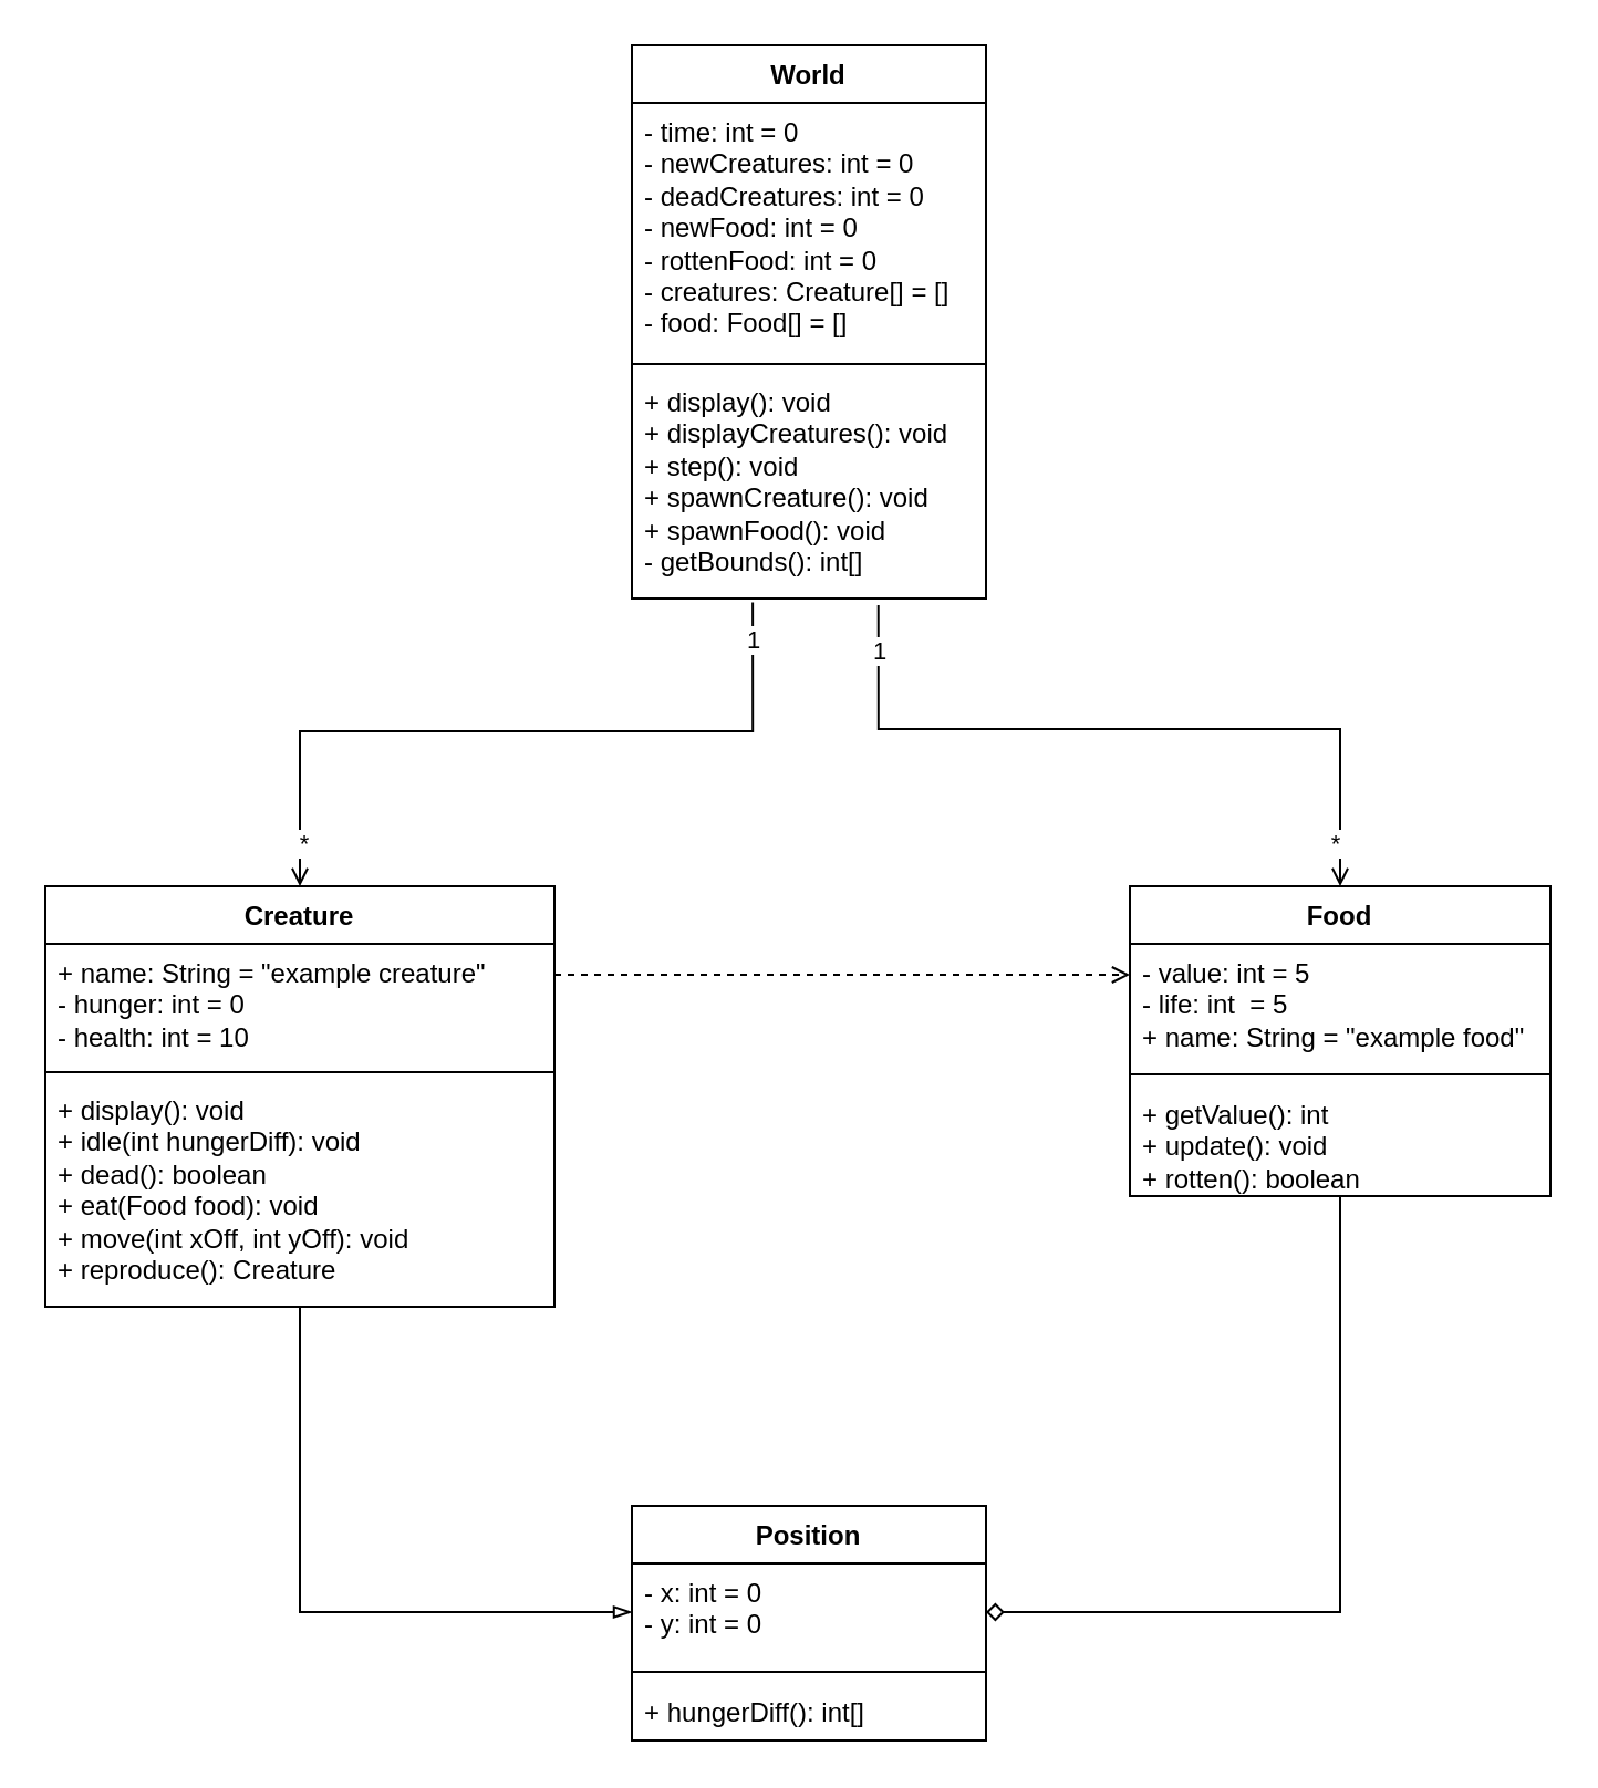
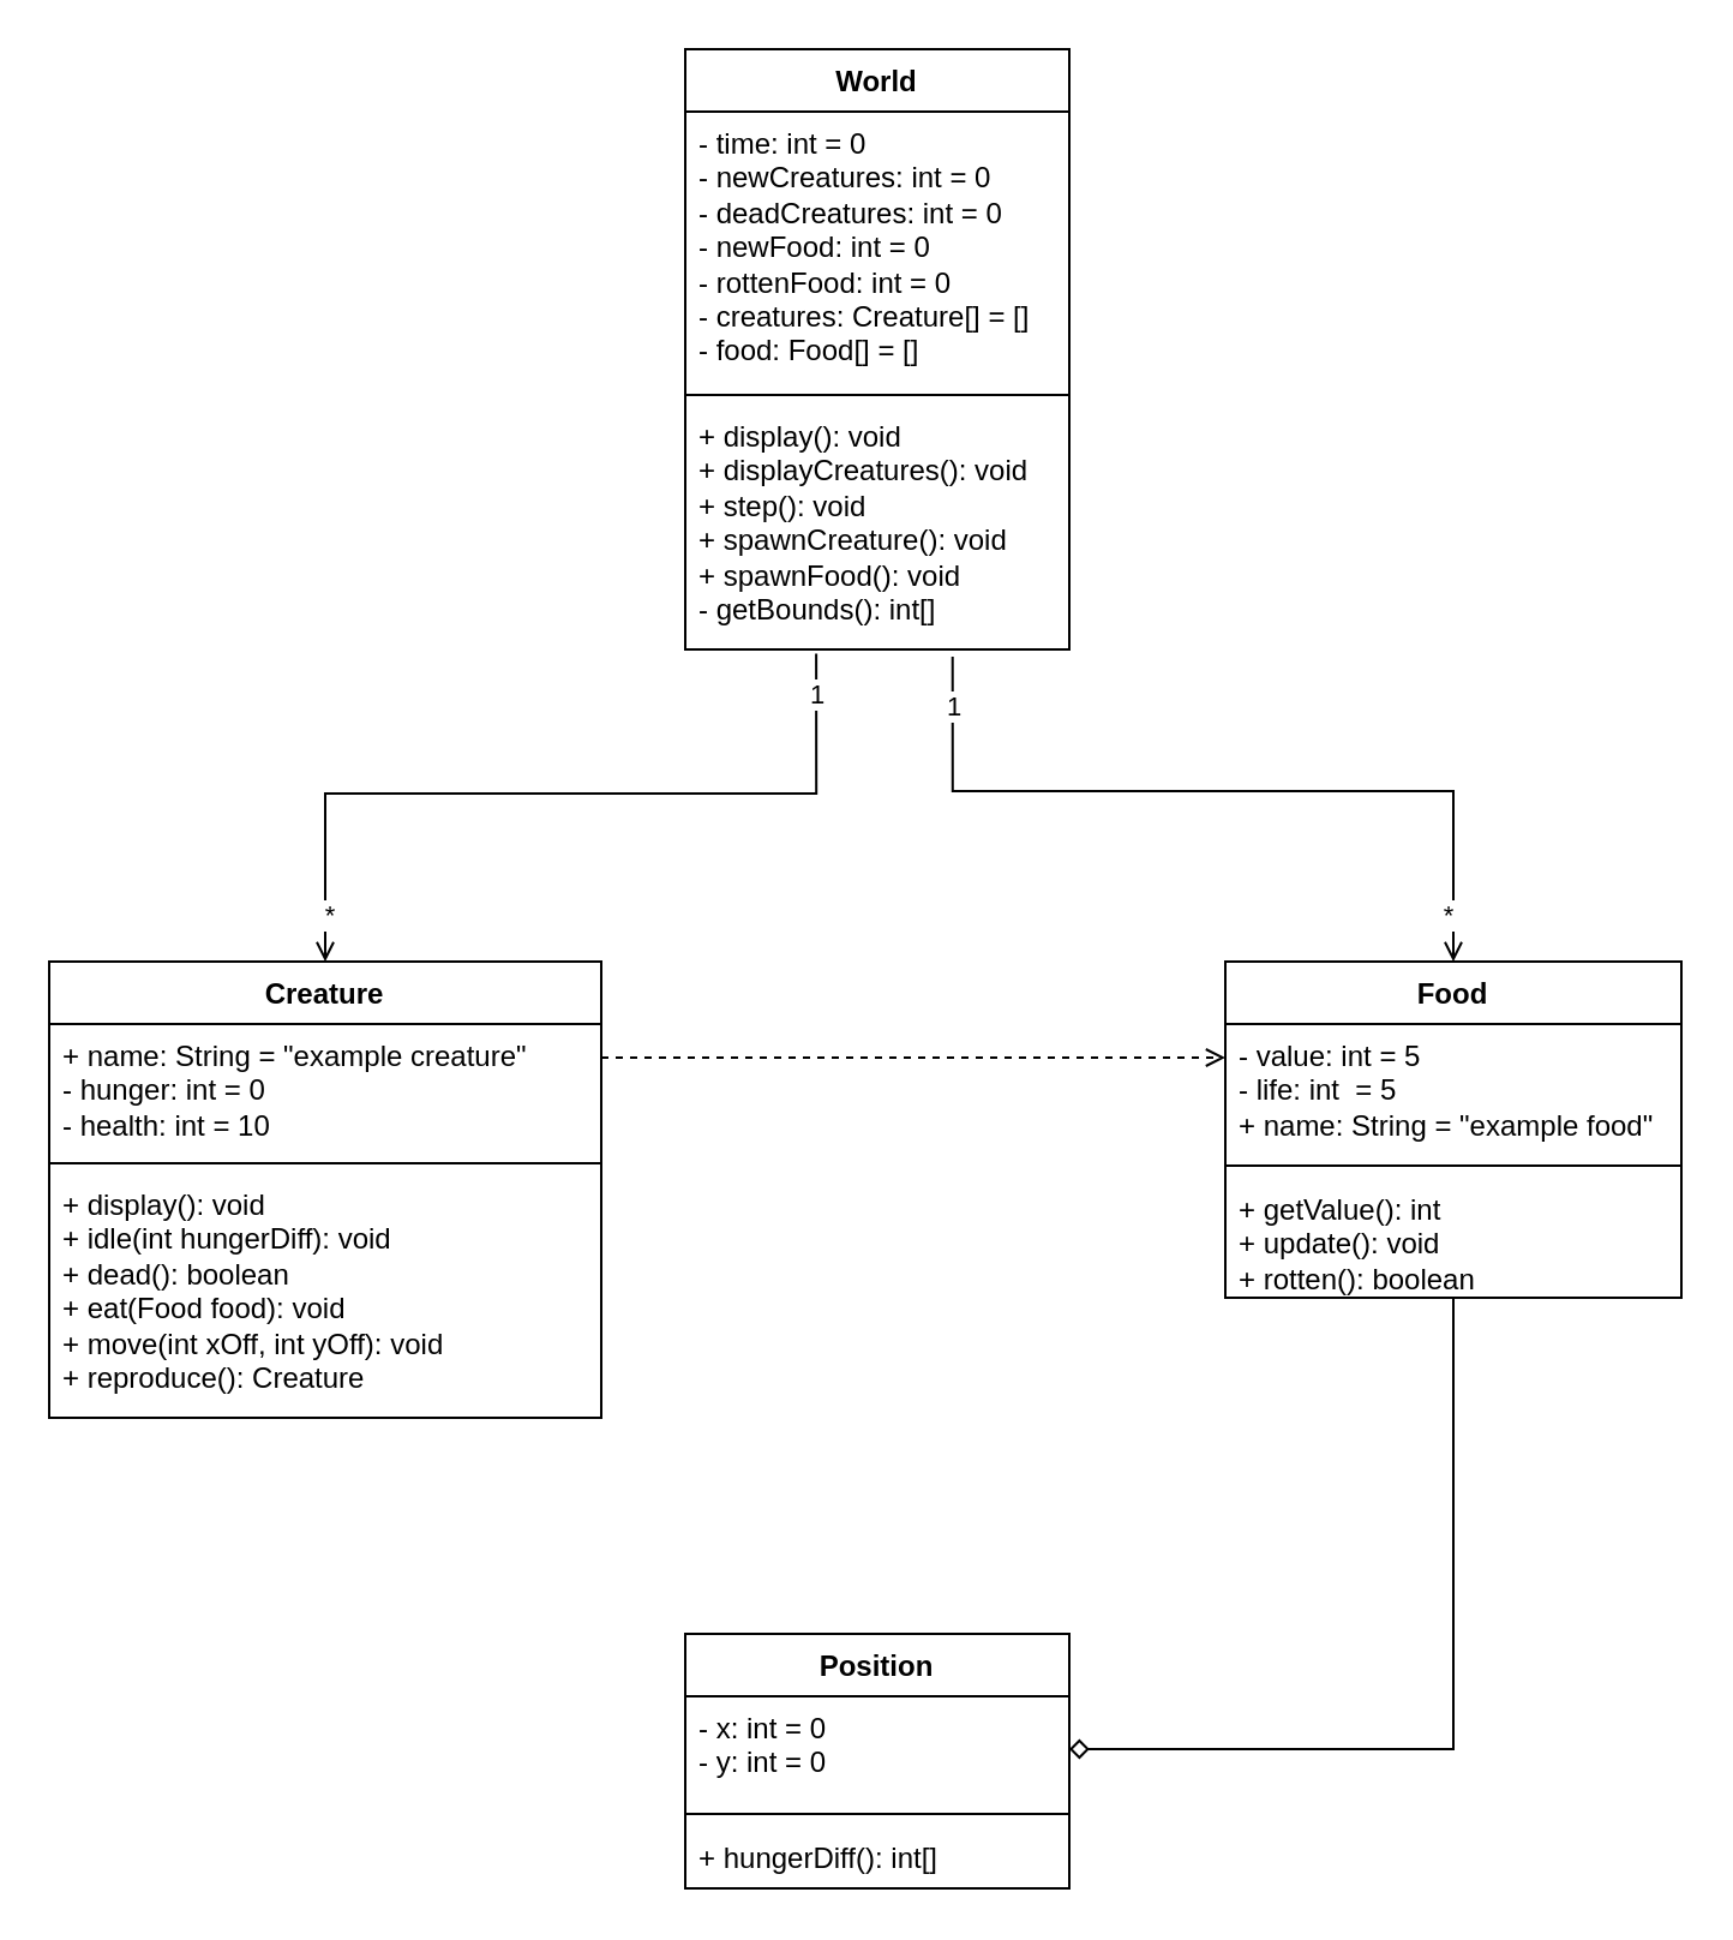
  <mxCell id="0" />
  <mxCell id="1" parent="0" />
  <mxCell id="2" value="World" style="swimlane;fontStyle=1;align=center;verticalAlign=top;childLayout=stackLayout;horizontal=1;startSize=26;horizontalStack=0;resizeParent=1;resizeParentMax=0;resizeLast=0;collapsible=1;marginBottom=0;whiteSpace=wrap;html=1;" parent="1" vertex="1"><mxGeometry x="285" y="20" width="160" height="250" as="geometry" /></mxCell>
  <mxCell id="3" value="- time: int = 0&lt;br&gt;- newCreatures: int = 0&lt;br&gt;- deadCreatures: int = 0&lt;br&gt;- newFood: int = 0&lt;br&gt;- rottenFood: int = 0&lt;br&gt;- creatures: Creature[] = []&lt;br&gt;- food: Food[] = []" style="text;strokeColor=none;fillColor=none;align=left;verticalAlign=top;spacingLeft=4;spacingRight=4;overflow=hidden;rotatable=0;points=[[0,0.5],[1,0.5]];portConstraint=eastwest;whiteSpace=wrap;html=1;" parent="2" vertex="1"><mxGeometry y="26" width="160" height="114" as="geometry" /></mxCell>
  <mxCell id="4" value="" style="line;strokeWidth=1;fillColor=none;align=left;verticalAlign=middle;spacingTop=-1;spacingLeft=3;spacingRight=3;rotatable=0;labelPosition=right;points=[];portConstraint=eastwest;strokeColor=inherit;" parent="2" vertex="1"><mxGeometry y="140" width="160" height="8" as="geometry" /></mxCell>
  <mxCell id="5" value="+ display(): void&lt;br&gt;+ displayCreatures(): void&lt;br&gt;+ step(): void&lt;br&gt;+ spawnCreature(): void&lt;br&gt;+ spawnFood(): void&lt;br&gt;- getBounds(): int[]" style="text;strokeColor=none;fillColor=none;align=left;verticalAlign=top;spacingLeft=4;spacingRight=4;overflow=hidden;rotatable=0;points=[[0,0.5],[1,0.5]];portConstraint=eastwest;whiteSpace=wrap;html=1;" parent="2" vertex="1"><mxGeometry y="148" width="160" height="102" as="geometry" /></mxCell>
- <mxCell id="6" style="edgeStyle=orthogonalEdgeStyle;rounded=0;orthogonalLoop=1;jettySize=auto;html=1;entryX=0;entryY=0.5;entryDx=0;entryDy=0;endArrow=blockThin;endFill=0;" parent="1" source="7" target="17" edge="1"><mxGeometry relative="1" as="geometry" /></mxCell>
  <mxCell id="7" value="Creature" style="swimlane;fontStyle=1;align=center;verticalAlign=top;childLayout=stackLayout;horizontal=1;startSize=26;horizontalStack=0;resizeParent=1;resizeParentMax=0;resizeLast=0;collapsible=1;marginBottom=0;whiteSpace=wrap;html=1;" parent="1" vertex="1"><mxGeometry x="20" y="400" width="230" height="190" as="geometry" /></mxCell>
  <mxCell id="8" value="+ name: String = &quot;example creature&quot;&lt;br&gt;- hunger: int = 0&lt;br&gt;- health: int = 10" style="text;strokeColor=none;fillColor=none;align=left;verticalAlign=top;spacingLeft=4;spacingRight=4;overflow=hidden;rotatable=0;points=[[0,0.5],[1,0.5]];portConstraint=eastwest;whiteSpace=wrap;html=1;" parent="7" vertex="1"><mxGeometry y="26" width="230" height="54" as="geometry" /></mxCell>
  <mxCell id="9" value="" style="line;strokeWidth=1;fillColor=none;align=left;verticalAlign=middle;spacingTop=-1;spacingLeft=3;spacingRight=3;rotatable=0;labelPosition=right;points=[];portConstraint=eastwest;strokeColor=inherit;" parent="7" vertex="1"><mxGeometry y="80" width="230" height="8" as="geometry" /></mxCell>
  <mxCell id="10" value="+ display(): void&lt;br&gt;+ idle(int hungerDiff): void&lt;br&gt;+ dead(): boolean&lt;br&gt;+ eat(Food food): void&lt;br&gt;+ move(int xOff, int yOff): void&lt;br&gt;+ reproduce(): Creature" style="text;strokeColor=none;fillColor=none;align=left;verticalAlign=top;spacingLeft=4;spacingRight=4;overflow=hidden;rotatable=0;points=[[0,0.5],[1,0.5]];portConstraint=eastwest;whiteSpace=wrap;html=1;" parent="7" vertex="1"><mxGeometry y="88" width="230" height="102" as="geometry" /></mxCell>
  <mxCell id="11" style="edgeStyle=orthogonalEdgeStyle;rounded=0;orthogonalLoop=1;jettySize=auto;html=1;entryX=1;entryY=0.5;entryDx=0;entryDy=0;endArrow=diamond;endFill=0;" parent="1" source="12" target="17" edge="1"><mxGeometry relative="1" as="geometry" /></mxCell>
  <mxCell id="12" value="Food" style="swimlane;fontStyle=1;align=center;verticalAlign=top;childLayout=stackLayout;horizontal=1;startSize=26;horizontalStack=0;resizeParent=1;resizeParentMax=0;resizeLast=0;collapsible=1;marginBottom=0;whiteSpace=wrap;html=1;" parent="1" vertex="1"><mxGeometry x="510" y="400" width="190" height="140" as="geometry" /></mxCell>
  <mxCell id="13" value="- value: int = 5&lt;br&gt;- life: int&amp;nbsp; = 5&lt;br&gt;+ name: String = &quot;example food&quot;" style="text;strokeColor=none;fillColor=none;align=left;verticalAlign=top;spacingLeft=4;spacingRight=4;overflow=hidden;rotatable=0;points=[[0,0.5],[1,0.5]];portConstraint=eastwest;whiteSpace=wrap;html=1;" parent="12" vertex="1"><mxGeometry y="26" width="190" height="54" as="geometry" /></mxCell>
  <mxCell id="14" value="" style="line;strokeWidth=1;fillColor=none;align=left;verticalAlign=middle;spacingTop=-1;spacingLeft=3;spacingRight=3;rotatable=0;labelPosition=right;points=[];portConstraint=eastwest;strokeColor=inherit;" parent="12" vertex="1"><mxGeometry y="80" width="190" height="10" as="geometry" /></mxCell>
  <mxCell id="15" value="+ getValue(): int&lt;br&gt;+ update(): void&lt;br&gt;+ rotten(): boolean" style="text;strokeColor=none;fillColor=none;align=left;verticalAlign=top;spacingLeft=4;spacingRight=4;overflow=hidden;rotatable=0;points=[[0,0.5],[1,0.5]];portConstraint=eastwest;whiteSpace=wrap;html=1;" parent="12" vertex="1"><mxGeometry y="90" width="190" height="50" as="geometry" /></mxCell>
  <mxCell id="16" value="Position" style="swimlane;fontStyle=1;align=center;verticalAlign=top;childLayout=stackLayout;horizontal=1;startSize=26;horizontalStack=0;resizeParent=1;resizeParentMax=0;resizeLast=0;collapsible=1;marginBottom=0;whiteSpace=wrap;html=1;" parent="1" vertex="1"><mxGeometry x="285" y="680" width="160" height="106" as="geometry" /></mxCell>
  <mxCell id="17" value="- x: int = 0&lt;br&gt;- y: int = 0" style="text;strokeColor=none;fillColor=none;align=left;verticalAlign=top;spacingLeft=4;spacingRight=4;overflow=hidden;rotatable=0;points=[[0,0.5],[1,0.5]];portConstraint=eastwest;whiteSpace=wrap;html=1;" parent="16" vertex="1"><mxGeometry y="26" width="160" height="44" as="geometry" /></mxCell>
  <mxCell id="18" value="" style="line;strokeWidth=1;fillColor=none;align=left;verticalAlign=middle;spacingTop=-1;spacingLeft=3;spacingRight=3;rotatable=0;labelPosition=right;points=[];portConstraint=eastwest;strokeColor=inherit;" parent="16" vertex="1"><mxGeometry y="70" width="160" height="10" as="geometry" /></mxCell>
  <mxCell id="19" value="+ hungerDiff(): int[]" style="text;strokeColor=none;fillColor=none;align=left;verticalAlign=top;spacingLeft=4;spacingRight=4;overflow=hidden;rotatable=0;points=[[0,0.5],[1,0.5]];portConstraint=eastwest;whiteSpace=wrap;html=1;" parent="16" vertex="1"><mxGeometry y="80" width="160" height="26" as="geometry" /></mxCell>
  <mxCell id="20" style="edgeStyle=orthogonalEdgeStyle;rounded=0;orthogonalLoop=1;jettySize=auto;html=1;entryX=0.5;entryY=0;entryDx=0;entryDy=0;exitX=0.341;exitY=1.017;exitDx=0;exitDy=0;exitPerimeter=0;endArrow=open;endFill=0;" parent="1" source="5" target="7" edge="1"><mxGeometry relative="1" as="geometry"><Array as="points"><mxPoint x="340" y="330" /><mxPoint x="135" y="330" /></Array></mxGeometry></mxCell>
  <mxCell id="21" value="1" style="edgeLabel;html=1;align=center;verticalAlign=middle;resizable=0;points=[];" parent="20" vertex="1" connectable="0"><mxGeometry x="-0.896" relative="1" as="geometry"><mxPoint as="offset" /></mxGeometry></mxCell>
  <mxCell id="22" value="*" style="edgeLabel;html=1;align=center;verticalAlign=middle;resizable=0;points=[];" parent="20" vertex="1" connectable="0"><mxGeometry x="0.878" y="1" relative="1" as="geometry"><mxPoint as="offset" /></mxGeometry></mxCell>
  <mxCell id="23" style="edgeStyle=orthogonalEdgeStyle;rounded=0;orthogonalLoop=1;jettySize=auto;html=1;entryX=0.5;entryY=0;entryDx=0;entryDy=0;endArrow=open;endFill=0;exitX=0.696;exitY=1.03;exitDx=0;exitDy=0;exitPerimeter=0;" parent="1" source="5" target="12" edge="1"><mxGeometry relative="1" as="geometry"><Array as="points"><mxPoint x="396" y="329" /><mxPoint x="605" y="329" /></Array><mxPoint x="400" y="270" as="sourcePoint" /></mxGeometry></mxCell>
  <mxCell id="24" value="1" style="edgeLabel;html=1;align=center;verticalAlign=middle;resizable=0;points=[];" parent="23" vertex="1" connectable="0"><mxGeometry x="-0.903" relative="1" as="geometry"><mxPoint y="4" as="offset" /></mxGeometry></mxCell>
  <mxCell id="25" value="*" style="edgeLabel;html=1;align=center;verticalAlign=middle;resizable=0;points=[];" parent="23" vertex="1" connectable="0"><mxGeometry x="0.882" y="-3" relative="1" as="geometry"><mxPoint as="offset" /></mxGeometry></mxCell>
  <mxCell id="26" style="edgeStyle=orthogonalEdgeStyle;rounded=0;orthogonalLoop=1;jettySize=auto;html=1;dashed=1;endArrow=open;endFill=0;" parent="1" source="8" edge="1"><mxGeometry relative="1" as="geometry"><mxPoint x="510" y="440" as="targetPoint" /><Array as="points"><mxPoint x="510" y="440" /></Array></mxGeometry></mxCell>
